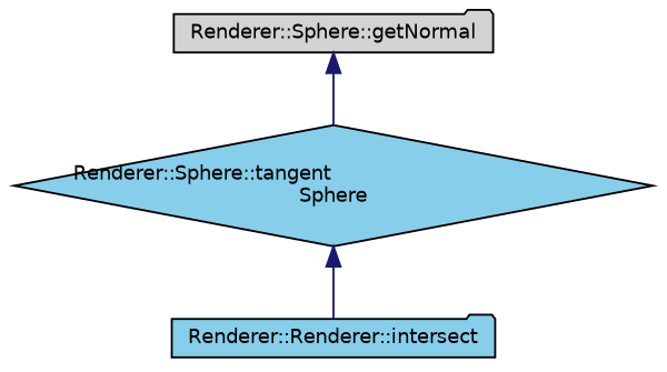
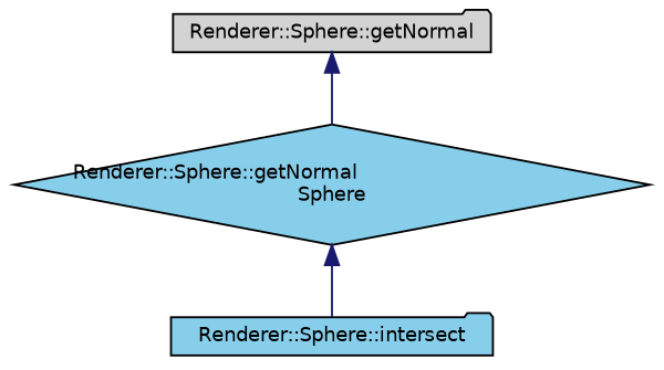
  digraph {
    rankdir=TB
    node [color=black fillcolor=skyblue fontname=Helvetica fontsize=10 shape=folder style=filled]
    edge [color=midnightblue dir=back fontname=Helvetica fontsize=10 labelfontname=Helvetica labelfontsize=10 style=solid]
    n1 [fillcolor=lightgrey fontcolor=black height=0.2 label="Renderer::Sphere::getNormal" width=0.4]
-   n2 [height=0.2 label="Renderer::Sphere::tangent\lSphere" shape=diamond width=0.4]
-   n3 [height=0.2 label="Renderer::Renderer::intersect" width=0.4]
+   n2 [height=0.2 label="Renderer::Sphere::getNormal\lSphere" shape=diamond width=0.4]
+   n3 [height=0.2 label="Renderer::Sphere::intersect" width=0.4]
    n1 -> n2
    n2 -> n3
  }
